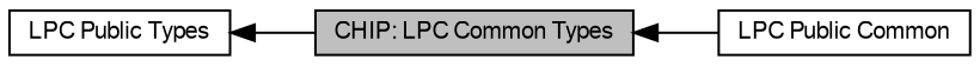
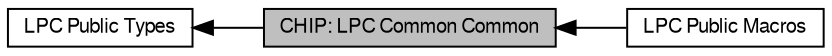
  digraph {
    rankdir=LR
    node [color=black fillcolor=white fontname=FreeSans fontsize=10 shape=record style=filled]
    edge [dir=back fontname=FreeSans fontsize=10 labelfontname=FreeSans labelfontsize=10 shape=plaintext style=solid]
-   n1 [height=0.2 label="LPC Public Common" width=0.4]
+   n1 [height=0.2 label="LPC Public Macros" width=0.4]
    n2 [height=0.2 label="LPC Public Types" width=0.4]
-   n3 [fillcolor=grey75 fontcolor=black height=0.2 label="CHIP: LPC Common Types" width=0.4]
+   n3 [fillcolor=grey75 fontcolor=black height=0.2 label="CHIP: LPC Common Common" width=0.4]
    n2 -> n3
    n3 -> n1
  }
